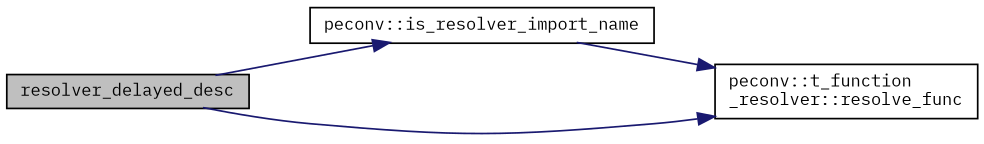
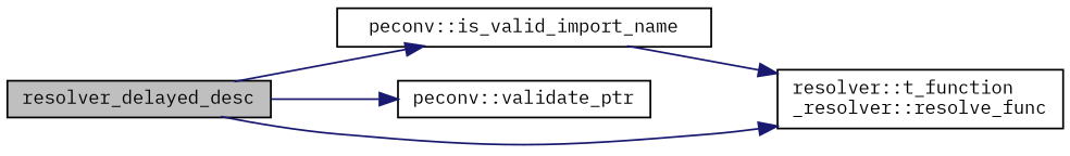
  digraph {
    fontname="IBM Plex Mono"
    rankdir=LR
    node [color=black fillcolor=white fontname="IBM Plex Mono" fontsize=10 shape=record style=filled]
    edge [color=midnightblue fontname="IBM Plex Mono" fontsize=10 labelfontname=Helvetica labelfontsize=10 style=solid]
    n1 [fillcolor=grey75 fontcolor=black height=0.2 label=resolver_delayed_desc width=0.4]
-   n2 [height=0.2 label="peconv::is_resolver_import_name" width=0.4]
-   n4 [height=0.2 label="peconv::t_function\l_resolver::resolve_func" width=0.4]
+   n2 [height=0.2 label="peconv::is_valid_import_name" width=0.4]
+   n3 [height=0.2 label="peconv::validate_ptr" width=0.4]
+   n4 [height=0.2 label="resolver::t_function\l_resolver::resolve_func" width=0.4]
    n1 -> n2
+   n1 -> n3
    n1 -> n4
    n2 -> n4
  }
